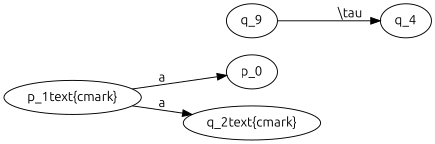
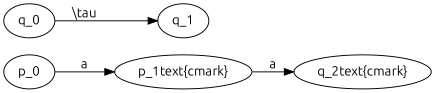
  digraph {
    fontname=Ubuntu
    rankdir=LR
    node [fontname=Ubuntu]
    edge [fontname=Ubuntu]
    p_0
-   q_0 [label=q_9]
+   q_0
    n3 [label="p_1\text{\cmark}"]
-   q_1 [label=q_4]
+   q_1
    n5 [label="q_2\text{\cmark}"]
    subgraph sub_1 {
      rank=same
      p_0
      q_0
    }
-   n3 -> p_0 [label=a]
+   p_0 -> n3 [label=a]
    q_0 -> q_1 [label="\\tau"]
    n3 -> n5 [label=a]
  }
